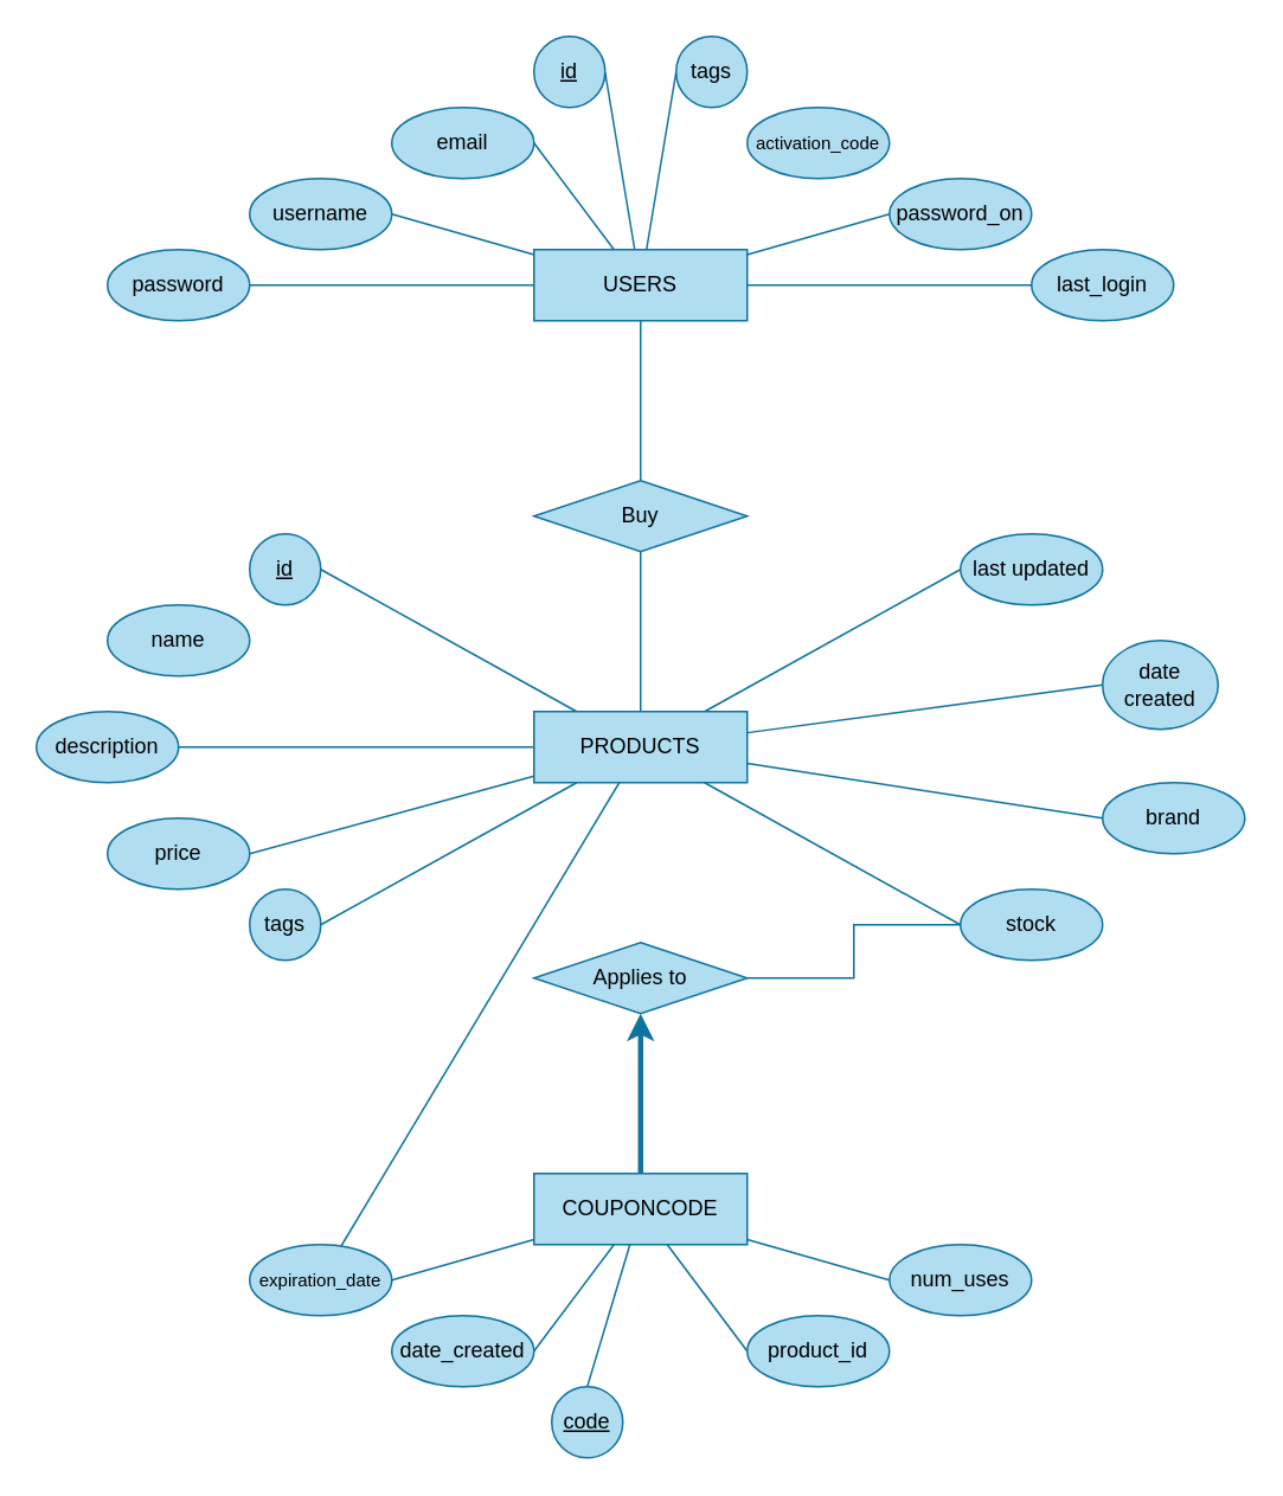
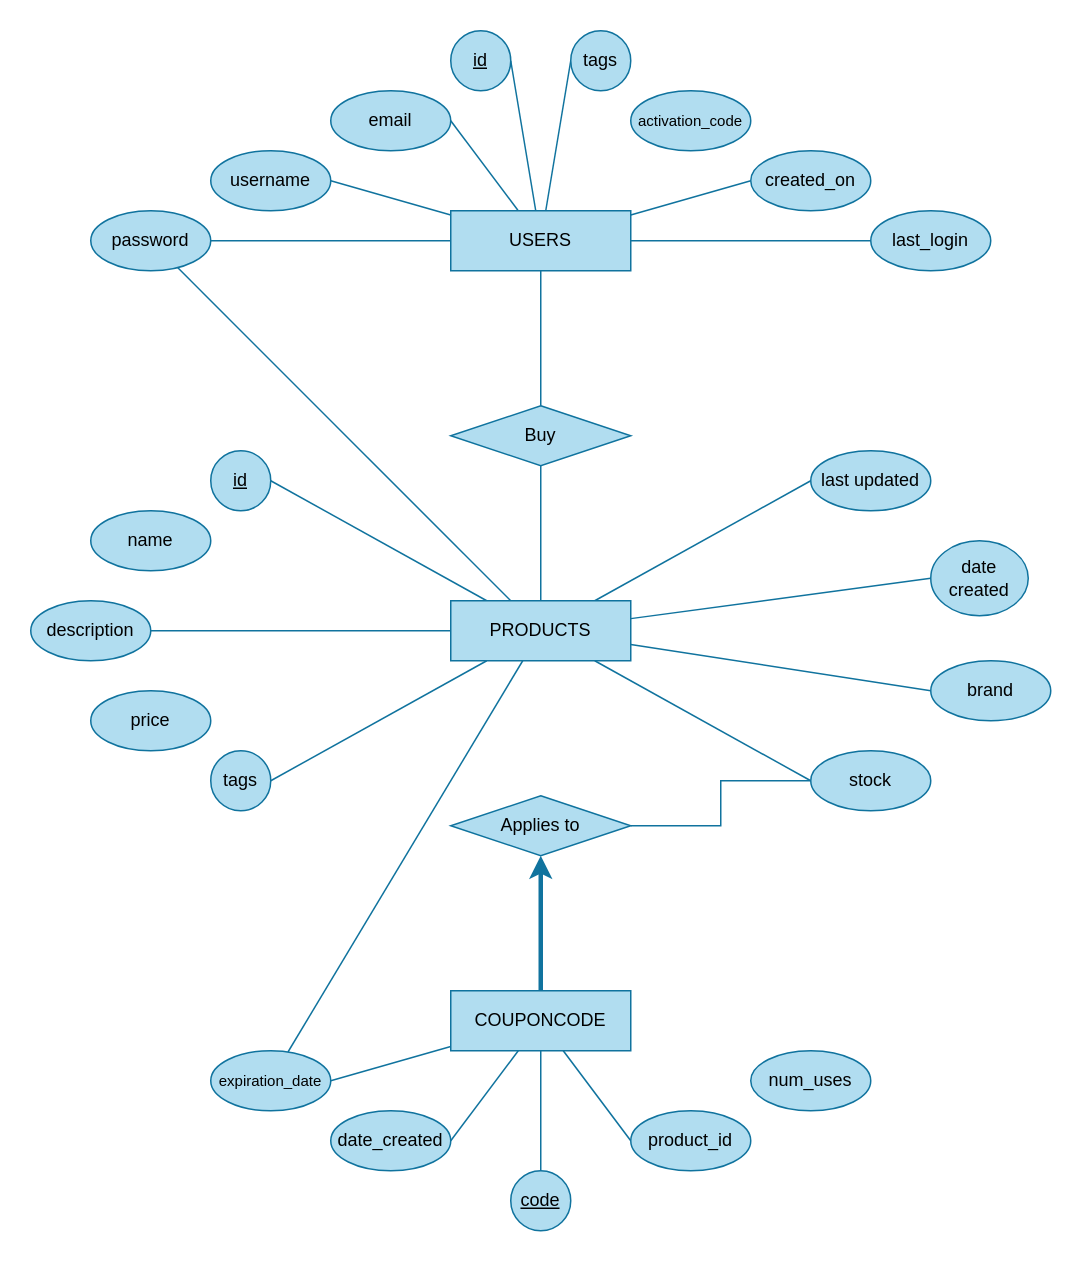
  <mxCell id="0" />
  <mxCell id="1" parent="0" />
  <mxCell id="2" style="edgeStyle=orthogonalEdgeStyle;rounded=0;orthogonalLoop=1;jettySize=auto;html=1;entryX=0.5;entryY=0;entryDx=0;entryDy=0;fillColor=#b1ddf0;strokeColor=#10739e;endArrow=none;endFill=0;" edge="1" parent="1" source="10" target="29"><mxGeometry relative="1" as="geometry" /></mxCell>
  <mxCell id="3" style="edgeStyle=none;rounded=0;orthogonalLoop=1;jettySize=auto;html=1;entryX=1;entryY=0.5;entryDx=0;entryDy=0;endArrow=none;endFill=0;fontSize=10;fillColor=#b1ddf0;strokeColor=#10739e;" edge="1" parent="1" source="10" target="46"><mxGeometry relative="1" as="geometry" /></mxCell>
  <mxCell id="4" style="edgeStyle=none;rounded=0;orthogonalLoop=1;jettySize=auto;html=1;entryX=0;entryY=0.5;entryDx=0;entryDy=0;endArrow=none;endFill=0;fontSize=10;fillColor=#b1ddf0;strokeColor=#10739e;" edge="1" parent="1" source="10" target="44"><mxGeometry relative="1" as="geometry" /></mxCell>
  <mxCell id="5" style="edgeStyle=none;rounded=0;orthogonalLoop=1;jettySize=auto;html=1;entryX=0;entryY=0.5;entryDx=0;entryDy=0;endArrow=none;endFill=0;fontSize=10;fillColor=#b1ddf0;strokeColor=#10739e;" edge="1" parent="1" source="10" target="42"><mxGeometry relative="1" as="geometry" /></mxCell>
  <mxCell id="6" style="edgeStyle=none;rounded=0;orthogonalLoop=1;jettySize=auto;html=1;entryX=1;entryY=0.5;entryDx=0;entryDy=0;endArrow=none;endFill=0;fontSize=10;fillColor=#b1ddf0;strokeColor=#10739e;" edge="1" parent="1" source="10" target="41"><mxGeometry relative="1" as="geometry" /></mxCell>
  <mxCell id="7" style="edgeStyle=none;rounded=0;orthogonalLoop=1;jettySize=auto;html=1;entryX=1;entryY=0.5;entryDx=0;entryDy=0;endArrow=none;endFill=0;fontSize=10;fillColor=#b1ddf0;strokeColor=#10739e;" edge="1" parent="1" source="10" target="45"><mxGeometry relative="1" as="geometry" /></mxCell>
  <mxCell id="8" style="edgeStyle=none;rounded=0;orthogonalLoop=1;jettySize=auto;html=1;entryX=1;entryY=0.5;entryDx=0;entryDy=0;endArrow=none;endFill=0;fontSize=10;fillColor=#b1ddf0;strokeColor=#10739e;" edge="1" parent="1" source="10" target="47"><mxGeometry relative="1" as="geometry" /></mxCell>
  <mxCell id="9" style="edgeStyle=none;rounded=0;orthogonalLoop=1;jettySize=auto;html=1;entryX=0;entryY=0.5;entryDx=0;entryDy=0;endArrow=none;endFill=0;fontSize=10;fillColor=#b1ddf0;strokeColor=#10739e;" edge="1" parent="1" source="10" target="52"><mxGeometry relative="1" as="geometry" /></mxCell>
  <mxCell id="10" value="USERS" style="rounded=0;whiteSpace=wrap;html=1;fillColor=#b1ddf0;strokeColor=#10739e;" vertex="1" parent="1"><mxGeometry x="300" y="140" width="120" height="40" as="geometry" /></mxCell>
  <mxCell id="11" style="rounded=0;orthogonalLoop=1;jettySize=auto;html=1;entryX=1;entryY=0.5;entryDx=0;entryDy=0;endArrow=none;endFill=0;fillColor=#b1ddf0;strokeColor=#10739e;" edge="1" parent="1" source="20" target="32"><mxGeometry relative="1" as="geometry" /></mxCell>
  <mxCell id="12" style="edgeStyle=none;rounded=0;orthogonalLoop=1;jettySize=auto;html=1;endArrow=none;endFill=0;fillColor=#b1ddf0;strokeColor=#10739e;" edge="1" parent="1" source="20" target="50"><mxGeometry relative="1" as="geometry" /></mxCell>
  <mxCell id="13" style="edgeStyle=none;rounded=0;orthogonalLoop=1;jettySize=auto;html=1;entryX=1;entryY=0.5;entryDx=0;entryDy=0;endArrow=none;endFill=0;fillColor=#b1ddf0;strokeColor=#10739e;" edge="1" parent="1" source="20" target="34"><mxGeometry relative="1" as="geometry" /></mxCell>
- <mxCell id="14" style="edgeStyle=none;rounded=0;orthogonalLoop=1;jettySize=auto;html=1;entryX=1;entryY=0.5;entryDx=0;entryDy=0;endArrow=none;endFill=0;fillColor=#b1ddf0;strokeColor=#10739e;" edge="1" parent="1" source="20" target="35"><mxGeometry relative="1" as="geometry" /></mxCell>
+ <mxCell id="14" style="edgeStyle=none;rounded=0;orthogonalLoop=1;jettySize=auto;html=1;endArrow=none;endFill=0;fillColor=#b1ddf0;strokeColor=#10739e;" edge="1" parent="1" source="20" target="47"><mxGeometry relative="1" as="geometry" /></mxCell>
  <mxCell id="15" style="edgeStyle=none;rounded=0;orthogonalLoop=1;jettySize=auto;html=1;entryX=1;entryY=0.5;entryDx=0;entryDy=0;endArrow=none;endFill=0;fillColor=#b1ddf0;strokeColor=#10739e;" edge="1" parent="1" source="20" target="40"><mxGeometry relative="1" as="geometry" /></mxCell>
  <mxCell id="16" style="edgeStyle=none;rounded=0;orthogonalLoop=1;jettySize=auto;html=1;entryX=0;entryY=0.5;entryDx=0;entryDy=0;endArrow=none;endFill=0;fillColor=#b1ddf0;strokeColor=#10739e;" edge="1" parent="1" source="20" target="37"><mxGeometry relative="1" as="geometry" /></mxCell>
  <mxCell id="17" style="edgeStyle=none;rounded=0;orthogonalLoop=1;jettySize=auto;html=1;entryX=0;entryY=0.5;entryDx=0;entryDy=0;endArrow=none;endFill=0;fillColor=#b1ddf0;strokeColor=#10739e;" edge="1" parent="1" source="20" target="38"><mxGeometry relative="1" as="geometry" /></mxCell>
  <mxCell id="18" style="edgeStyle=none;rounded=0;orthogonalLoop=1;jettySize=auto;html=1;entryX=0;entryY=0.5;entryDx=0;entryDy=0;endArrow=none;endFill=0;fillColor=#b1ddf0;strokeColor=#10739e;" edge="1" parent="1" source="20" target="39"><mxGeometry relative="1" as="geometry" /></mxCell>
  <mxCell id="19" style="edgeStyle=none;rounded=0;orthogonalLoop=1;jettySize=auto;html=1;entryX=0;entryY=0.5;entryDx=0;entryDy=0;endArrow=none;endFill=0;fillColor=#b1ddf0;strokeColor=#10739e;" edge="1" parent="1" source="20" target="36"><mxGeometry relative="1" as="geometry" /></mxCell>
  <mxCell id="20" value="PRODUCTS" style="rounded=0;whiteSpace=wrap;html=1;fillColor=#b1ddf0;strokeColor=#10739e;" vertex="1" parent="1"><mxGeometry x="300" y="400" width="120" height="40" as="geometry" /></mxCell>
  <mxCell id="21" style="edgeStyle=orthogonalEdgeStyle;rounded=0;orthogonalLoop=1;jettySize=auto;html=1;strokeWidth=3;fillColor=#b1ddf0;strokeColor=#10739e;" edge="1" parent="1" source="27" target="31"><mxGeometry relative="1" as="geometry" /></mxCell>
  <mxCell id="22" style="edgeStyle=none;rounded=0;orthogonalLoop=1;jettySize=auto;html=1;entryX=1;entryY=0.5;entryDx=0;entryDy=0;endArrow=none;endFill=0;fontSize=10;fillColor=#b1ddf0;strokeColor=#10739e;" edge="1" parent="1" source="27" target="50"><mxGeometry relative="1" as="geometry" /></mxCell>
  <mxCell id="23" style="edgeStyle=none;rounded=0;orthogonalLoop=1;jettySize=auto;html=1;entryX=1;entryY=0.5;entryDx=0;entryDy=0;endArrow=none;endFill=0;fontSize=10;fillColor=#b1ddf0;strokeColor=#10739e;" edge="1" parent="1" source="27" target="49"><mxGeometry relative="1" as="geometry" /></mxCell>
  <mxCell id="24" style="edgeStyle=none;rounded=0;orthogonalLoop=1;jettySize=auto;html=1;entryX=0.5;entryY=0;entryDx=0;entryDy=0;endArrow=none;endFill=0;fontSize=10;fillColor=#b1ddf0;strokeColor=#10739e;" edge="1" parent="1" source="27" target="48"><mxGeometry relative="1" as="geometry" /></mxCell>
  <mxCell id="25" style="edgeStyle=none;rounded=0;orthogonalLoop=1;jettySize=auto;html=1;entryX=0;entryY=0.5;entryDx=0;entryDy=0;endArrow=none;endFill=0;fontSize=10;fillColor=#b1ddf0;strokeColor=#10739e;" edge="1" parent="1" source="27" target="51"><mxGeometry relative="1" as="geometry" /></mxCell>
- <mxCell id="26" style="edgeStyle=none;rounded=0;orthogonalLoop=1;jettySize=auto;html=1;entryX=0;entryY=0.5;entryDx=0;entryDy=0;endArrow=none;endFill=0;fontSize=10;fillColor=#b1ddf0;strokeColor=#10739e;" edge="1" parent="1" source="27" target="53"><mxGeometry relative="1" as="geometry" /></mxCell>
  <mxCell id="27" value="COUPONCODE" style="rounded=0;whiteSpace=wrap;html=1;fillColor=#b1ddf0;strokeColor=#10739e;" vertex="1" parent="1"><mxGeometry x="300" y="660" width="120" height="40" as="geometry" /></mxCell>
  <mxCell id="28" style="edgeStyle=orthogonalEdgeStyle;rounded=0;orthogonalLoop=1;jettySize=auto;html=1;fillColor=#b1ddf0;strokeColor=#10739e;endArrow=none;endFill=0;" edge="1" parent="1" source="29" target="20"><mxGeometry relative="1" as="geometry" /></mxCell>
  <mxCell id="29" value="Buy" style="rhombus;whiteSpace=wrap;html=1;fillColor=#b1ddf0;strokeColor=#10739e;" vertex="1" parent="1"><mxGeometry x="300" y="270" width="120" height="40" as="geometry" /></mxCell>
  <mxCell id="30" style="edgeStyle=orthogonalEdgeStyle;rounded=0;orthogonalLoop=1;jettySize=auto;html=1;fillColor=#b1ddf0;strokeColor=#10739e;startArrow=none;startFill=0;endArrow=none;endFill=0;" edge="1" parent="1" source="31" target="36"><mxGeometry relative="1" as="geometry" /></mxCell>
  <mxCell id="31" value="Applies to" style="rhombus;whiteSpace=wrap;html=1;fillColor=#b1ddf0;strokeColor=#10739e;" vertex="1" parent="1"><mxGeometry x="300" y="530" width="120" height="40" as="geometry" /></mxCell>
  <mxCell id="32" value="&lt;u&gt;id&lt;/u&gt;" style="ellipse;whiteSpace=wrap;html=1;fillColor=#b1ddf0;strokeColor=#10739e;" vertex="1" parent="1"><mxGeometry x="140" y="300" width="40" height="40" as="geometry" /></mxCell>
  <mxCell id="33" value="name" style="ellipse;whiteSpace=wrap;html=1;fillColor=#b1ddf0;strokeColor=#10739e;" vertex="1" parent="1"><mxGeometry x="60" y="340" width="80" height="40" as="geometry" /></mxCell>
  <mxCell id="34" value="description" style="ellipse;whiteSpace=wrap;html=1;fillColor=#b1ddf0;strokeColor=#10739e;" vertex="1" parent="1"><mxGeometry x="20" y="400" width="80" height="40" as="geometry" /></mxCell>
  <mxCell id="35" value="price" style="ellipse;whiteSpace=wrap;html=1;fillColor=#b1ddf0;strokeColor=#10739e;" vertex="1" parent="1"><mxGeometry x="60" y="460" width="80" height="40" as="geometry" /></mxCell>
  <mxCell id="36" value="stock" style="ellipse;whiteSpace=wrap;html=1;fillColor=#b1ddf0;strokeColor=#10739e;" vertex="1" parent="1"><mxGeometry x="540" y="500" width="80" height="40" as="geometry" /></mxCell>
  <mxCell id="37" value="last updated" style="ellipse;whiteSpace=wrap;html=1;fillColor=#b1ddf0;strokeColor=#10739e;" vertex="1" parent="1"><mxGeometry x="540" y="300" width="80" height="40" as="geometry" /></mxCell>
  <mxCell id="38" value="date created" style="ellipse;whiteSpace=wrap;html=1;fillColor=#b1ddf0;strokeColor=#10739e;" vertex="1" parent="1"><mxGeometry x="620" y="360" width="65" height="50" as="geometry" /></mxCell>
  <mxCell id="39" value="brand" style="ellipse;whiteSpace=wrap;html=1;fillColor=#b1ddf0;strokeColor=#10739e;" vertex="1" parent="1"><mxGeometry x="620" y="440" width="80" height="40" as="geometry" /></mxCell>
  <mxCell id="40" value="tags" style="ellipse;whiteSpace=wrap;html=1;fillColor=#b1ddf0;strokeColor=#10739e;" vertex="1" parent="1"><mxGeometry x="140" y="500" width="40" height="40" as="geometry" /></mxCell>
  <mxCell id="41" value="email" style="ellipse;whiteSpace=wrap;html=1;fillColor=#b1ddf0;strokeColor=#10739e;" vertex="1" parent="1"><mxGeometry x="220" y="60" width="80" height="40" as="geometry" /></mxCell>
  <mxCell id="42" value="last_login" style="ellipse;whiteSpace=wrap;html=1;fillColor=#b1ddf0;strokeColor=#10739e;" vertex="1" parent="1"><mxGeometry x="580" y="140" width="80" height="40" as="geometry" /></mxCell>
  <mxCell id="43" value="activation_code" style="ellipse;whiteSpace=wrap;html=1;fontSize=10;fillColor=#b1ddf0;strokeColor=#10739e;" vertex="1" parent="1"><mxGeometry x="420" y="60" width="80" height="40" as="geometry" /></mxCell>
- <mxCell id="44" value="password_on" style="ellipse;whiteSpace=wrap;html=1;fillColor=#b1ddf0;strokeColor=#10739e;" vertex="1" parent="1"><mxGeometry x="500" y="100" width="80" height="40" as="geometry" /></mxCell>
+ <mxCell id="44" value="created_on" style="ellipse;whiteSpace=wrap;html=1;fillColor=#b1ddf0;strokeColor=#10739e;" vertex="1" parent="1"><mxGeometry x="500" y="100" width="80" height="40" as="geometry" /></mxCell>
  <mxCell id="45" value="username" style="ellipse;whiteSpace=wrap;html=1;fillColor=#b1ddf0;strokeColor=#10739e;" vertex="1" parent="1"><mxGeometry x="140" y="100" width="80" height="40" as="geometry" /></mxCell>
  <mxCell id="46" value="&lt;u&gt;id&lt;/u&gt;" style="ellipse;whiteSpace=wrap;html=1;fillColor=#b1ddf0;strokeColor=#10739e;" vertex="1" parent="1"><mxGeometry x="300" y="20" width="40" height="40" as="geometry" /></mxCell>
  <mxCell id="47" value="password" style="ellipse;whiteSpace=wrap;html=1;fillColor=#b1ddf0;strokeColor=#10739e;" vertex="1" parent="1"><mxGeometry x="60" y="140" width="80" height="40" as="geometry" /></mxCell>
- <mxCell id="48" value="&lt;u&gt;code&lt;/u&gt;" style="ellipse;whiteSpace=wrap;html=1;fillColor=#b1ddf0;strokeColor=#10739e;" vertex="1" parent="1"><mxGeometry x="310" y="780" width="40" height="40" as="geometry" /></mxCell>
+ <mxCell id="48" value="&lt;u&gt;code&lt;/u&gt;" style="ellipse;whiteSpace=wrap;html=1;fillColor=#b1ddf0;strokeColor=#10739e;" vertex="1" parent="1"><mxGeometry x="340" y="780" width="40" height="40" as="geometry" /></mxCell>
  <mxCell id="49" value="date_created" style="ellipse;whiteSpace=wrap;html=1;fillColor=#b1ddf0;strokeColor=#10739e;" vertex="1" parent="1"><mxGeometry x="220" y="740" width="80" height="40" as="geometry" /></mxCell>
  <mxCell id="50" value="&lt;font style=&quot;font-size: 10px&quot;&gt;expiration_date&lt;/font&gt;" style="ellipse;whiteSpace=wrap;html=1;fillColor=#b1ddf0;strokeColor=#10739e;" vertex="1" parent="1"><mxGeometry x="140" y="700" width="80" height="40" as="geometry" /></mxCell>
  <mxCell id="51" value="product_id" style="ellipse;whiteSpace=wrap;html=1;fillColor=#b1ddf0;strokeColor=#10739e;" vertex="1" parent="1"><mxGeometry x="420" y="740" width="80" height="40" as="geometry" /></mxCell>
  <mxCell id="52" value="tags" style="ellipse;whiteSpace=wrap;html=1;fillColor=#b1ddf0;strokeColor=#10739e;" vertex="1" parent="1"><mxGeometry x="380" y="20" width="40" height="40" as="geometry" /></mxCell>
  <mxCell id="53" value="num_uses" style="ellipse;whiteSpace=wrap;html=1;fillColor=#b1ddf0;strokeColor=#10739e;" vertex="1" parent="1"><mxGeometry x="500" y="700" width="80" height="40" as="geometry" /></mxCell>
